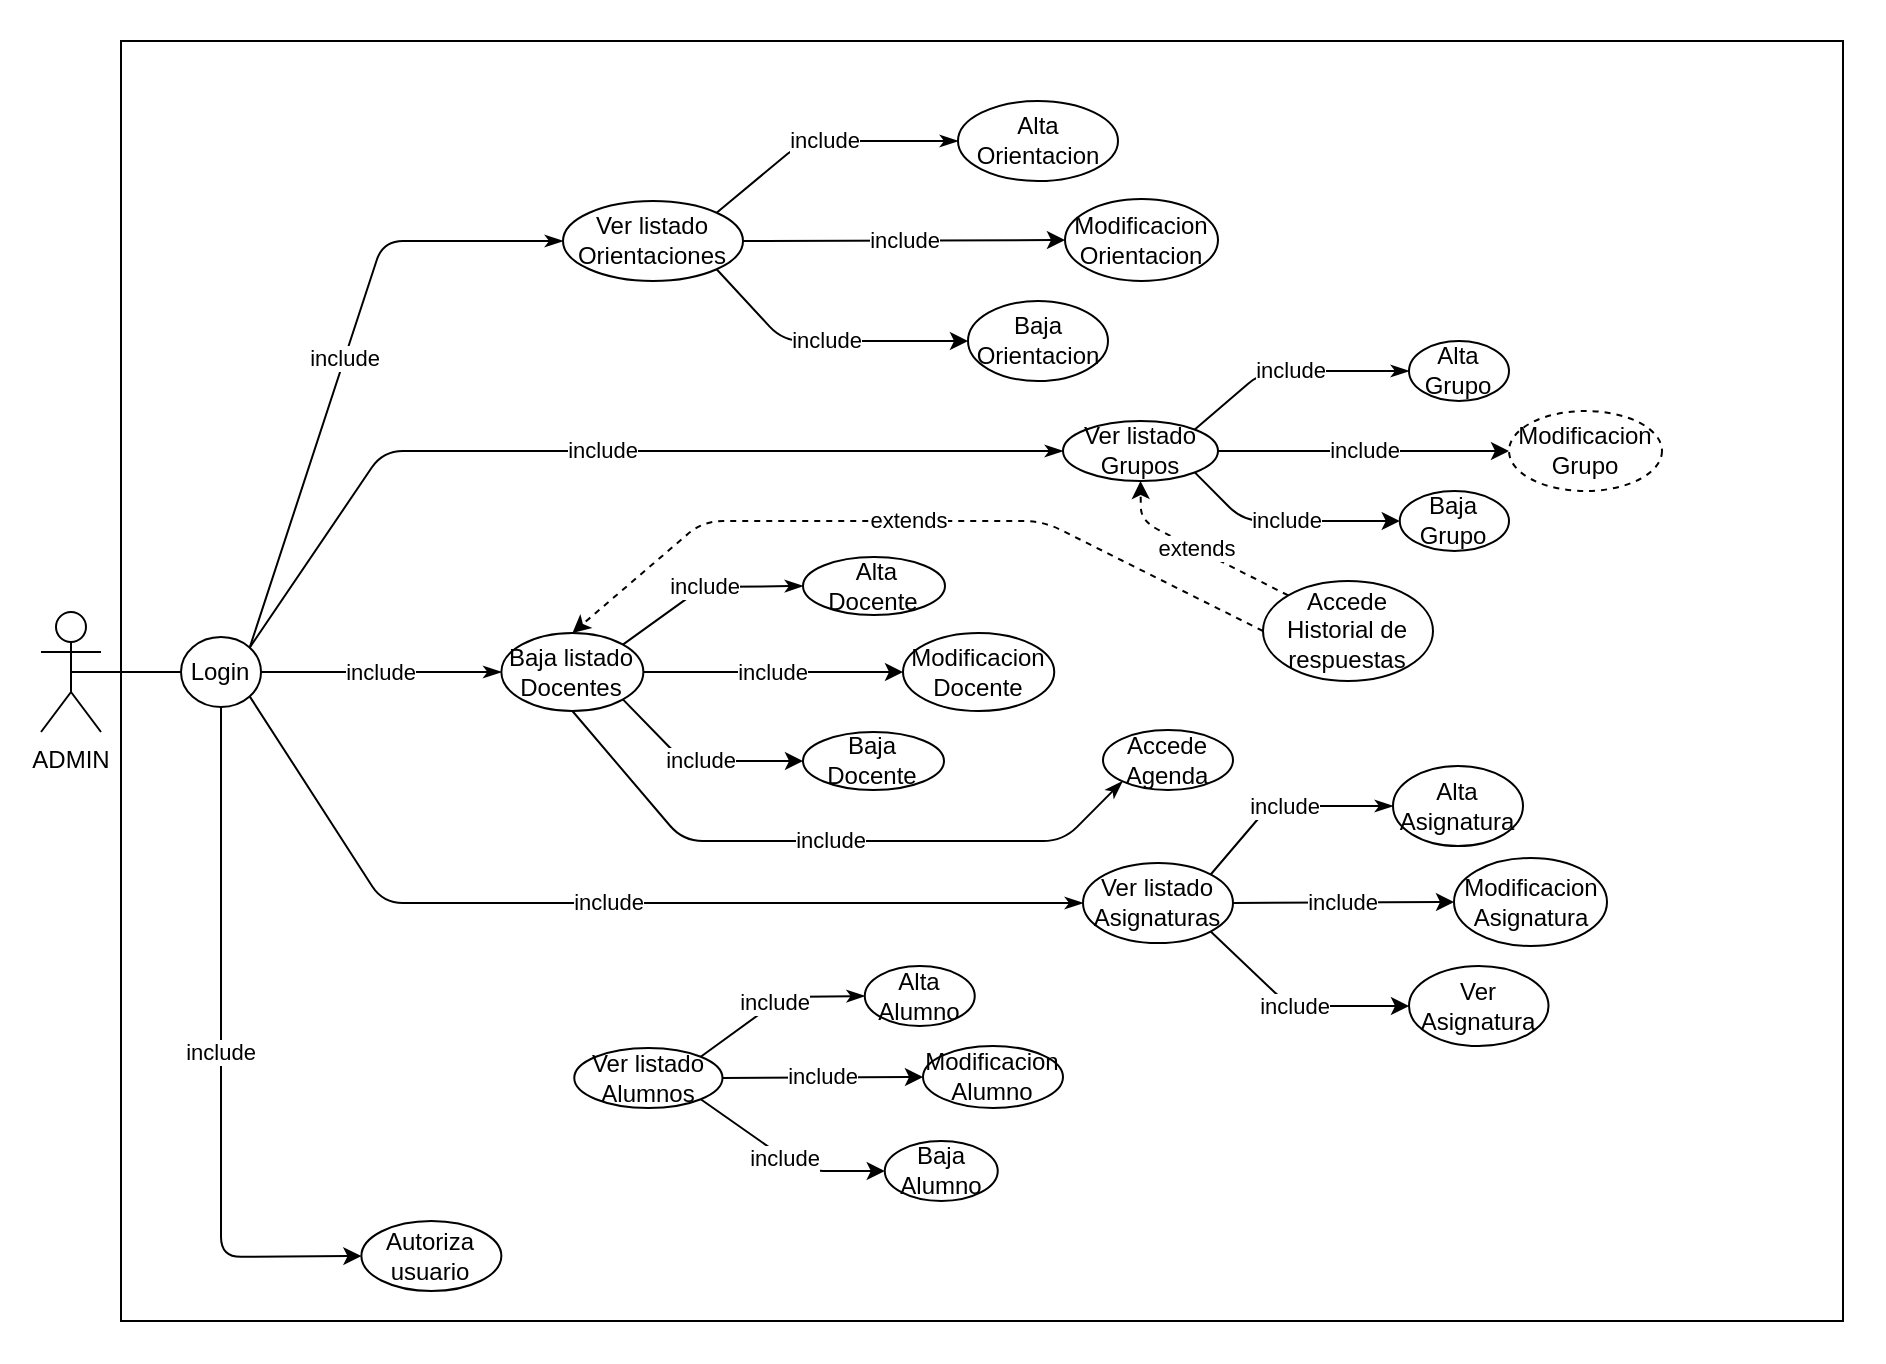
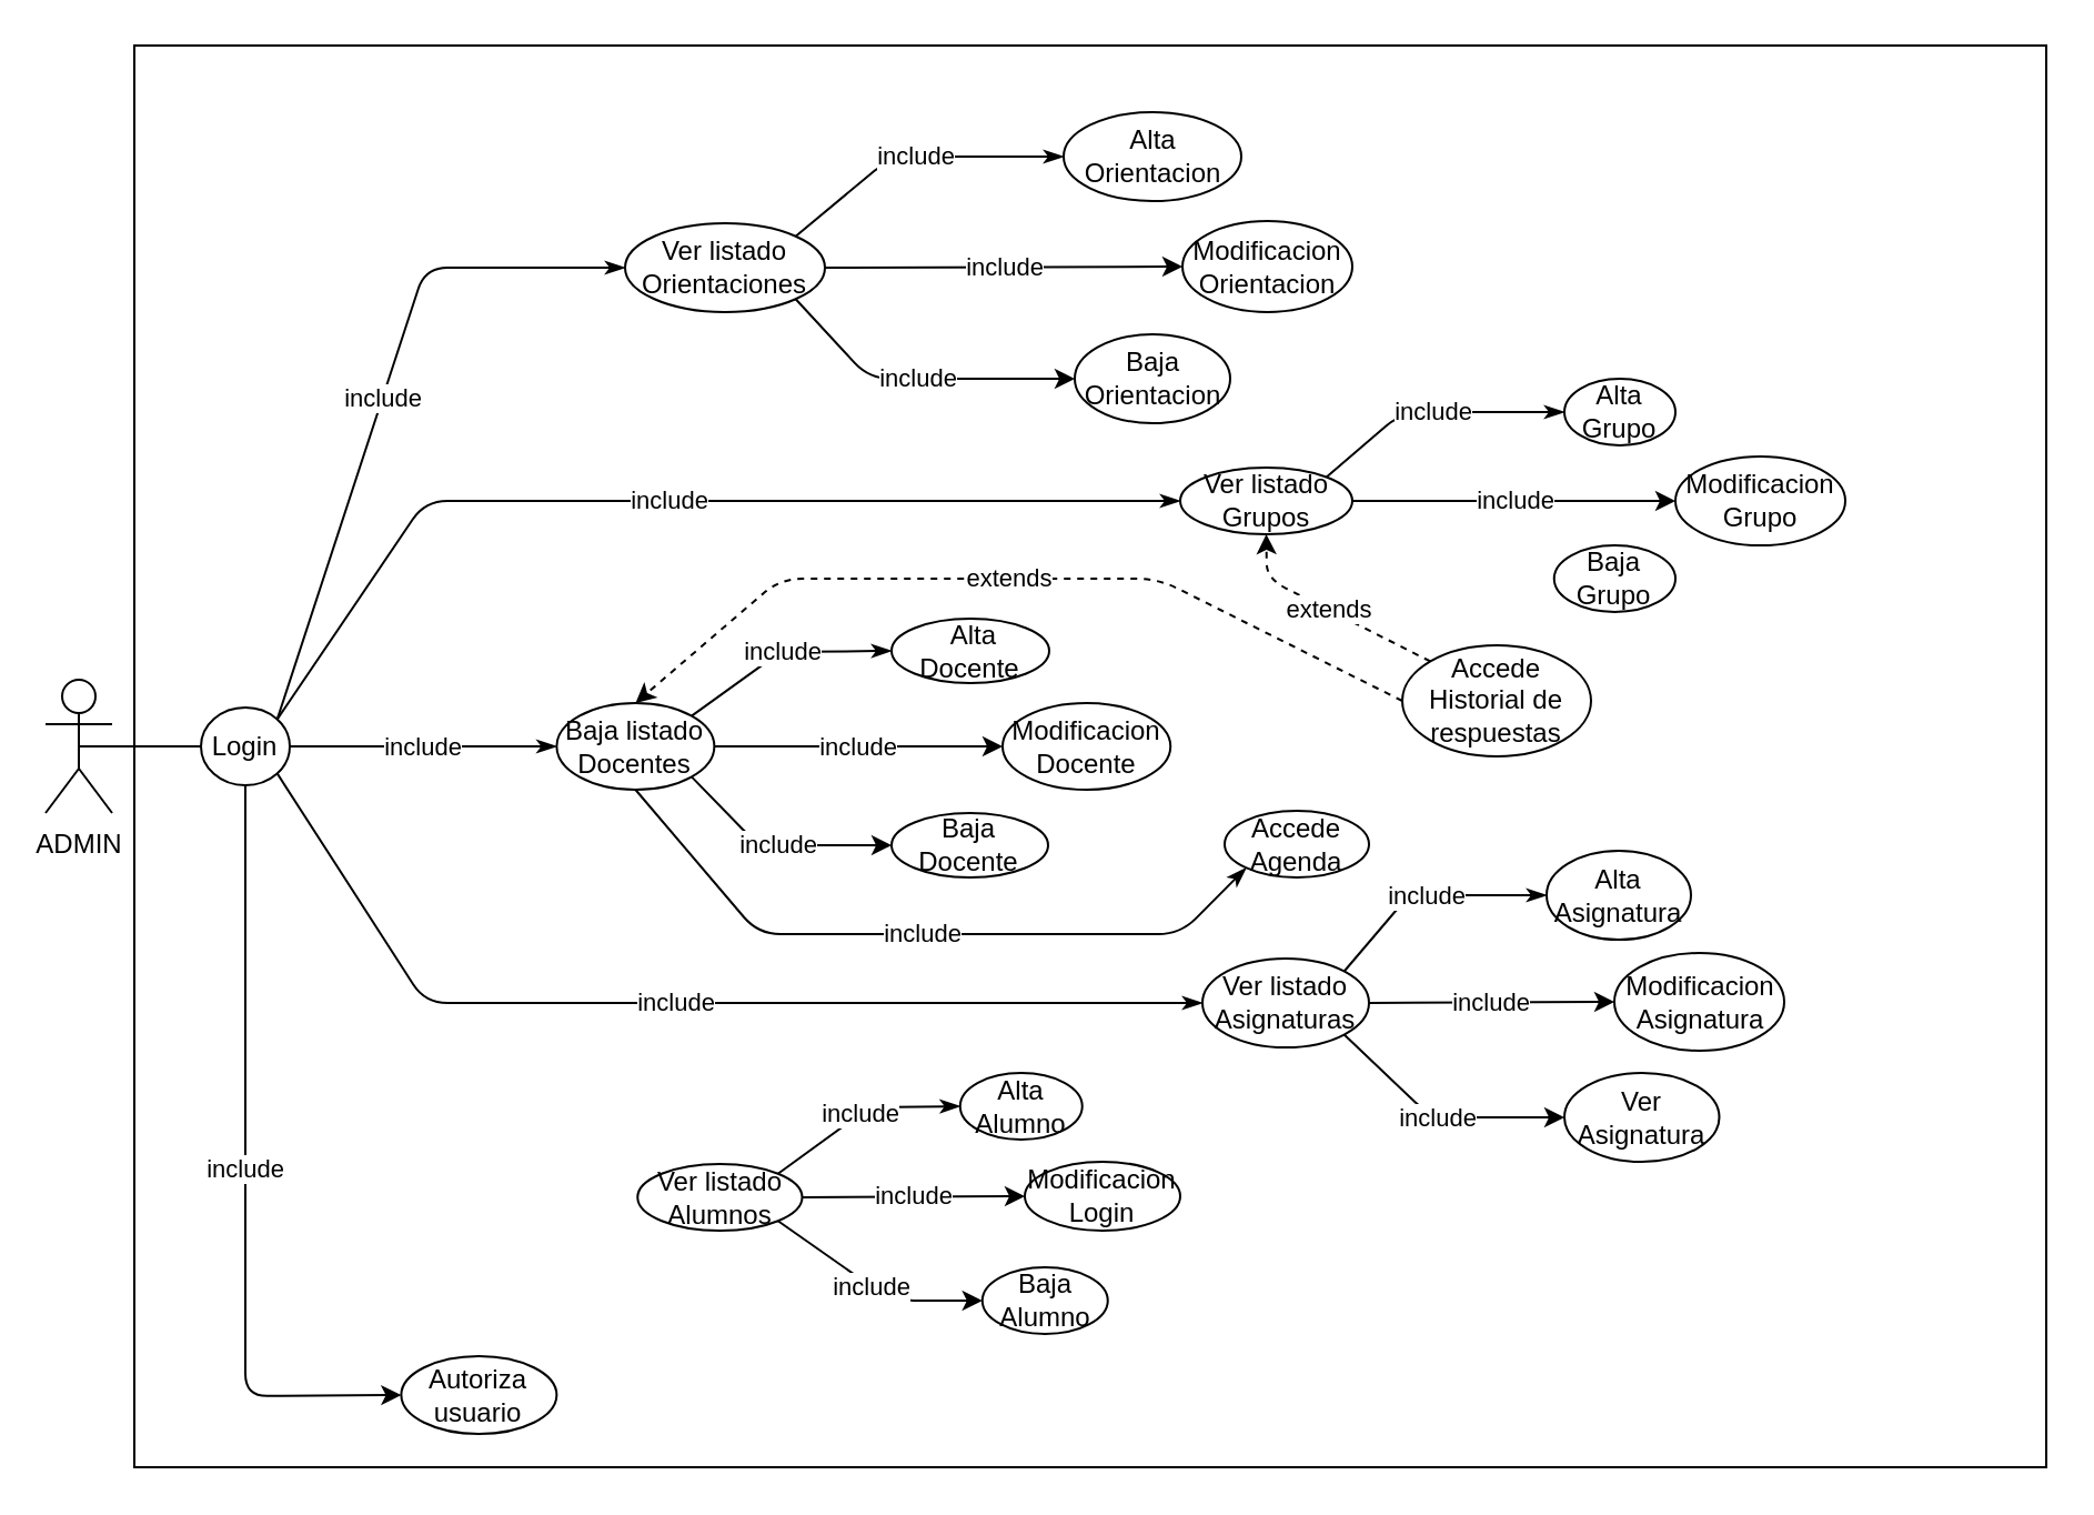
  <mxCell id="0" />
  <mxCell id="1" parent="0" />
  <mxCell id="2" value="ADMIN" style="shape=umlActor;verticalLabelPosition=bottom;verticalAlign=top;html=1;outlineConnect=0;" parent="1" vertex="1"><mxGeometry x="20" y="305.5" width="30" height="60" as="geometry" /></mxCell>
  <mxCell id="3" value="" style="rounded=0;whiteSpace=wrap;html=1;" parent="1" vertex="1"><mxGeometry x="60" y="20" width="861" height="640" as="geometry" /></mxCell>
  <mxCell id="4" value="" style="endArrow=none;html=1;exitX=0.5;exitY=0.5;exitDx=0;exitDy=0;exitPerimeter=0;" parent="1" source="2" target="5" edge="1"><mxGeometry width="50" height="50" relative="1" as="geometry"><mxPoint x="380" y="435.5" as="sourcePoint" /><mxPoint x="90" y="455.5" as="targetPoint" /></mxGeometry></mxCell>
  <mxCell id="5" value="Login" style="ellipse;whiteSpace=wrap;html=1;" parent="1" vertex="1"><mxGeometry x="90" y="318" width="40" height="35" as="geometry" /></mxCell>
  <mxCell id="6" value="include" style="endArrow=classicThin;html=1;exitX=1;exitY=0;exitDx=0;exitDy=0;entryX=0;entryY=0.5;entryDx=0;entryDy=0;endFill=1;" parent="1" source="37" target="14" edge="1"><mxGeometry width="50" height="50" relative="1" as="geometry"><mxPoint x="686.44" y="358" as="sourcePoint" /><mxPoint x="986.44" y="492" as="targetPoint" /><Array as="points"><mxPoint x="391" y="498" /></Array></mxGeometry></mxCell>
  <mxCell id="7" value="include" style="endArrow=classicThin;html=1;exitX=1;exitY=0;exitDx=0;exitDy=0;entryX=0;entryY=0.5;entryDx=0;entryDy=0;endFill=1;" parent="1" source="43" target="38" edge="1"><mxGeometry width="50" height="50" relative="1" as="geometry"><mxPoint x="654" y="330.5" as="sourcePoint" /><mxPoint x="726.5" y="333" as="targetPoint" /><Array as="points"><mxPoint x="634" y="402.5" /></Array></mxGeometry></mxCell>
  <mxCell id="8" value="include" style="endArrow=classicThin;html=1;exitX=1;exitY=0;exitDx=0;exitDy=0;entryX=0;entryY=0.5;entryDx=0;entryDy=0;endFill=1;" parent="1" source="44" target="13" edge="1"><mxGeometry width="50" height="50" relative="1" as="geometry"><mxPoint x="660.996" y="238.306" as="sourcePoint" /><mxPoint x="966.65" y="384.5" as="targetPoint" /><Array as="points"><mxPoint x="351" y="293" /></Array></mxGeometry></mxCell>
  <mxCell id="9" value="include" style="endArrow=classicThin;html=1;exitX=1;exitY=0;exitDx=0;exitDy=0;entryX=0;entryY=0.5;entryDx=0;entryDy=0;endFill=1;" parent="1" source="47" target="12" edge="1"><mxGeometry width="50" height="50" relative="1" as="geometry"><mxPoint x="761" y="227" as="sourcePoint" /><mxPoint x="1081" y="378.5" as="targetPoint" /><Array as="points"><mxPoint x="631" y="185" /></Array></mxGeometry></mxCell>
  <mxCell id="10" value="include" style="endArrow=classicThin;html=1;exitX=1;exitY=0;exitDx=0;exitDy=0;entryX=0;entryY=0.5;entryDx=0;entryDy=0;endFill=1;" parent="1" source="48" target="11" edge="1"><mxGeometry width="50" height="50" relative="1" as="geometry"><mxPoint x="844.846" y="325.306" as="sourcePoint" /><mxPoint x="1100.5" y="251.5" as="targetPoint" /><Array as="points"><mxPoint x="401" y="70" /></Array></mxGeometry></mxCell>
  <mxCell id="11" value="Alta Orientacion" style="ellipse;whiteSpace=wrap;html=1;" parent="1" vertex="1"><mxGeometry x="478.5" y="50" width="80" height="40" as="geometry" /></mxCell>
  <mxCell id="12" value="Alta Grupo" style="ellipse;whiteSpace=wrap;html=1;" parent="1" vertex="1"><mxGeometry x="704" y="170" width="50" height="30" as="geometry" /></mxCell>
  <mxCell id="13" value="&amp;nbsp;Alta Docente" style="ellipse;whiteSpace=wrap;html=1;" parent="1" vertex="1"><mxGeometry x="401" y="278" width="71" height="29" as="geometry" /></mxCell>
  <mxCell id="14" value="Alta Alumno" style="ellipse;whiteSpace=wrap;html=1;" parent="1" vertex="1"><mxGeometry x="431.88" y="482.5" width="55" height="30" as="geometry" /></mxCell>
- <mxCell id="15" value="Modificacion Alumno" style="ellipse;whiteSpace=wrap;html=1;" parent="1" vertex="1"><mxGeometry x="461" y="522.5" width="70" height="31" as="geometry" /></mxCell>
+ <mxCell id="15" value="Modificacion Login" style="ellipse;whiteSpace=wrap;html=1;" parent="1" vertex="1"><mxGeometry x="461" y="522.5" width="70" height="31" as="geometry" /></mxCell>
  <mxCell id="16" value="include" style="endArrow=classic;html=1;entryX=0;entryY=0.5;entryDx=0;entryDy=0;exitX=1;exitY=0.5;exitDx=0;exitDy=0;" parent="1" source="37" target="15" edge="1"><mxGeometry width="50" height="50" relative="1" as="geometry"><mxPoint x="681.004" y="369.994" as="sourcePoint" /><mxPoint x="986.44" y="363.5" as="targetPoint" /><Array as="points" /></mxGeometry></mxCell>
  <mxCell id="17" value="include" style="endArrow=classic;html=1;entryX=0;entryY=0.5;entryDx=0;entryDy=0;exitX=1;exitY=1;exitDx=0;exitDy=0;" parent="1" source="37" target="30" edge="1"><mxGeometry width="50" height="50" relative="1" as="geometry"><mxPoint x="681.004" y="369.994" as="sourcePoint" /><mxPoint x="930.44" y="558.5" as="targetPoint" /><Array as="points"><mxPoint x="401" y="585" /></Array></mxGeometry></mxCell>
  <mxCell id="18" value="Autoriza usuario" style="ellipse;whiteSpace=wrap;html=1;" parent="1" vertex="1"><mxGeometry x="180.19" y="610" width="70" height="35" as="geometry" /></mxCell>
  <mxCell id="19" value="include" style="endArrow=classic;html=1;exitX=0.5;exitY=1;exitDx=0;exitDy=0;entryX=0;entryY=0.5;entryDx=0;entryDy=0;" parent="1" source="5" target="18" edge="1"><mxGeometry width="50" height="50" relative="1" as="geometry"><mxPoint x="380" y="465.5" as="sourcePoint" /><mxPoint x="430" y="415.5" as="targetPoint" /><Array as="points"><mxPoint x="110" y="628" /></Array></mxGeometry></mxCell>
  <mxCell id="20" value="include" style="endArrow=classic;html=1;entryX=0;entryY=0.5;entryDx=0;entryDy=0;exitX=1;exitY=0.5;exitDx=0;exitDy=0;" parent="1" source="43" target="39" edge="1"><mxGeometry width="50" height="50" relative="1" as="geometry"><mxPoint x="791.5" y="333" as="sourcePoint" /><mxPoint x="857.5" y="330.5" as="targetPoint" /><Array as="points" /></mxGeometry></mxCell>
  <mxCell id="21" value="include" style="endArrow=classic;html=1;entryX=0;entryY=0.5;entryDx=0;entryDy=0;exitX=1;exitY=1;exitDx=0;exitDy=0;" parent="1" source="44" target="31" edge="1"><mxGeometry width="50" height="50" relative="1" as="geometry"><mxPoint x="666.65" y="250.5" as="sourcePoint" /><mxPoint x="920.15" y="201" as="targetPoint" /><Array as="points"><mxPoint x="341" y="380" /></Array></mxGeometry></mxCell>
  <mxCell id="22" value="Modificacion Docente" style="ellipse;whiteSpace=wrap;html=1;" parent="1" vertex="1"><mxGeometry x="451" y="316" width="75.62" height="39" as="geometry" /></mxCell>
  <mxCell id="23" value="include" style="endArrow=classic;html=1;entryX=0;entryY=0.5;entryDx=0;entryDy=0;exitX=1;exitY=0.5;exitDx=0;exitDy=0;" parent="1" source="44" target="22" edge="1"><mxGeometry width="50" height="50" relative="1" as="geometry"><mxPoint x="660.996" y="238.306" as="sourcePoint" /><mxPoint x="986.65" y="276" as="targetPoint" /><Array as="points" /></mxGeometry></mxCell>
- <mxCell id="24" value="include" style="endArrow=classic;html=1;entryX=0;entryY=0.5;entryDx=0;entryDy=0;exitX=1;exitY=1;exitDx=0;exitDy=0;" parent="1" source="47" target="32" edge="1"><mxGeometry width="50" height="50" relative="1" as="geometry"><mxPoint x="1242.5" y="70" as="sourcePoint" /><mxPoint x="1116" y="20" as="targetPoint" /><Array as="points"><mxPoint x="621" y="260" /></Array></mxGeometry></mxCell>
- <mxCell id="25" value="Modificacion Grupo" style="ellipse;whiteSpace=wrap;html=1;dashed=1;" parent="1" vertex="1"><mxGeometry x="754" y="205" width="76.5" height="40" as="geometry" /></mxCell>
+ <mxCell id="25" value="Modificacion Grupo" style="ellipse;whiteSpace=wrap;html=1;" parent="1" vertex="1"><mxGeometry x="754" y="205" width="76.5" height="40" as="geometry" /></mxCell>
  <mxCell id="26" value="include" style="endArrow=classic;html=1;entryX=0;entryY=0.5;entryDx=0;entryDy=0;exitX=1;exitY=0.5;exitDx=0;exitDy=0;" parent="1" source="47" target="25" edge="1"><mxGeometry width="50" height="50" relative="1" as="geometry"><mxPoint x="1202.5" y="-20" as="sourcePoint" /><mxPoint x="1192.5" y="220" as="targetPoint" /></mxGeometry></mxCell>
  <mxCell id="27" value="include" style="endArrow=classic;html=1;entryX=0;entryY=0.5;entryDx=0;entryDy=0;exitX=1;exitY=1;exitDx=0;exitDy=0;" parent="1" source="48" target="33" edge="1"><mxGeometry width="50" height="50" relative="1" as="geometry"><mxPoint x="1099.69" y="-27" as="sourcePoint" /><mxPoint x="1103.19" y="18" as="targetPoint" /><Array as="points"><mxPoint x="391" y="170" /></Array></mxGeometry></mxCell>
  <mxCell id="28" value="Modificacion Orientacion" style="ellipse;whiteSpace=wrap;html=1;" parent="1" vertex="1"><mxGeometry x="532" y="99" width="76.5" height="41" as="geometry" /></mxCell>
  <mxCell id="29" value="include" style="endArrow=classic;html=1;entryX=0;entryY=0.5;entryDx=0;entryDy=0;exitX=1;exitY=0.5;exitDx=0;exitDy=0;" parent="1" source="48" target="28" edge="1"><mxGeometry width="50" height="50" relative="1" as="geometry"><mxPoint x="1059.69" y="-117" as="sourcePoint" /><mxPoint x="1049.69" y="123" as="targetPoint" /></mxGeometry></mxCell>
  <mxCell id="30" value="Baja Alumno" style="ellipse;whiteSpace=wrap;html=1;" parent="1" vertex="1"><mxGeometry x="441.88" y="570" width="56.5" height="30" as="geometry" /></mxCell>
  <mxCell id="31" value="Baja Docente" style="ellipse;whiteSpace=wrap;html=1;" parent="1" vertex="1"><mxGeometry x="401" y="365.5" width="70.49" height="29" as="geometry" /></mxCell>
  <mxCell id="32" value="Baja Grupo" style="ellipse;whiteSpace=wrap;html=1;" parent="1" vertex="1"><mxGeometry x="699.38" y="245" width="54.62" height="30" as="geometry" /></mxCell>
  <mxCell id="33" value="Baja Orientacion" style="ellipse;whiteSpace=wrap;html=1;" parent="1" vertex="1"><mxGeometry x="483.5" y="150" width="70" height="40" as="geometry" /></mxCell>
  <mxCell id="34" value="Accede Agenda" style="ellipse;whiteSpace=wrap;html=1;" parent="1" vertex="1"><mxGeometry x="551" y="364.5" width="65" height="30" as="geometry" /></mxCell>
  <mxCell id="35" value="Accede Historial de respuestas" style="ellipse;whiteSpace=wrap;html=1;" parent="1" vertex="1"><mxGeometry x="631" y="290" width="85" height="50" as="geometry" /></mxCell>
  <mxCell id="36" value="include" style="endArrow=classicThin;html=1;exitX=0.5;exitY=1;exitDx=0;exitDy=0;entryX=0;entryY=1;entryDx=0;entryDy=0;endFill=1;" parent="1" source="44" target="34" edge="1"><mxGeometry width="50" height="50" relative="1" as="geometry"><mxPoint x="490" y="171" as="sourcePoint" /><mxPoint x="760" y="231" as="targetPoint" /><Array as="points"><mxPoint x="341" y="420" /><mxPoint x="531" y="420" /></Array></mxGeometry></mxCell>
  <mxCell id="37" value="Ver listado Alumnos" style="ellipse;whiteSpace=wrap;html=1;" parent="1" vertex="1"><mxGeometry x="286.63" y="523.5" width="74.12" height="30" as="geometry" /></mxCell>
  <mxCell id="38" value="Alta Asignatura" style="ellipse;whiteSpace=wrap;html=1;" parent="1" vertex="1"><mxGeometry x="696" y="382.5" width="65" height="40" as="geometry" /></mxCell>
  <mxCell id="39" value="Modificacion Asignatura" style="ellipse;whiteSpace=wrap;html=1;" parent="1" vertex="1"><mxGeometry x="726.5" y="428.5" width="76.5" height="44" as="geometry" /></mxCell>
  <mxCell id="40" value="Ver Asignatura" style="ellipse;whiteSpace=wrap;html=1;" parent="1" vertex="1"><mxGeometry x="704" y="482.5" width="69.75" height="40" as="geometry" /></mxCell>
  <mxCell id="41" value="include" style="endArrow=classic;html=1;entryX=0;entryY=0.5;entryDx=0;entryDy=0;exitX=1;exitY=1;exitDx=0;exitDy=0;" parent="1" source="43" target="40" edge="1"><mxGeometry width="50" height="50" relative="1" as="geometry"><mxPoint x="1014" y="196" as="sourcePoint" /><mxPoint x="907.5" y="401" as="targetPoint" /><Array as="points"><mxPoint x="644" y="502.5" /></Array></mxGeometry></mxCell>
  <mxCell id="42" value="include" style="endArrow=classicThin;html=1;entryX=0;entryY=0.5;entryDx=0;entryDy=0;endFill=1;exitX=1;exitY=1;exitDx=0;exitDy=0;" parent="1" source="5" target="43" edge="1"><mxGeometry width="50" height="50" relative="1" as="geometry"><mxPoint x="141" y="330" as="sourcePoint" /><mxPoint x="572.56" y="470" as="targetPoint" /><Array as="points"><mxPoint x="191" y="451" /></Array></mxGeometry></mxCell>
  <mxCell id="43" value="Ver listado Asignaturas" style="ellipse;whiteSpace=wrap;html=1;" parent="1" vertex="1"><mxGeometry x="541" y="431" width="75" height="40" as="geometry" /></mxCell>
  <mxCell id="44" value="Baja listado Docentes" style="ellipse;whiteSpace=wrap;html=1;" parent="1" vertex="1"><mxGeometry x="250.19" y="316" width="71" height="39" as="geometry" /></mxCell>
  <mxCell id="45" value="include" style="endArrow=classicThin;html=1;exitX=1;exitY=0.5;exitDx=0;exitDy=0;entryX=0;entryY=0.5;entryDx=0;entryDy=0;endFill=1;" parent="1" source="5" target="44" edge="1"><mxGeometry width="50" height="50" relative="1" as="geometry"><mxPoint x="124.996" y="481.306" as="sourcePoint" /><mxPoint x="430.65" y="627.5" as="targetPoint" /><Array as="points" /></mxGeometry></mxCell>
  <mxCell id="46" value="include" style="endArrow=classicThin;html=1;exitX=1;exitY=0;exitDx=0;exitDy=0;entryX=0;entryY=0.5;entryDx=0;entryDy=0;endFill=1;" parent="1" source="5" target="47" edge="1"><mxGeometry width="50" height="50" relative="1" as="geometry"><mxPoint x="198.5" y="417" as="sourcePoint" /><mxPoint x="518.5" y="568.5" as="targetPoint" /><Array as="points"><mxPoint x="191" y="225" /></Array></mxGeometry></mxCell>
  <mxCell id="47" value="Ver listado Grupos" style="ellipse;whiteSpace=wrap;html=1;" parent="1" vertex="1"><mxGeometry x="531" y="210" width="77.5" height="30" as="geometry" /></mxCell>
  <mxCell id="48" value="Ver listado Orientaciones" style="ellipse;whiteSpace=wrap;html=1;" parent="1" vertex="1"><mxGeometry x="281" y="100" width="90" height="40" as="geometry" /></mxCell>
  <mxCell id="49" value="include" style="endArrow=classicThin;html=1;exitX=1;exitY=0;exitDx=0;exitDy=0;entryX=0;entryY=0.5;entryDx=0;entryDy=0;endFill=1;" parent="1" source="5" target="48" edge="1"><mxGeometry width="50" height="50" relative="1" as="geometry"><mxPoint x="456.226" y="372.306" as="sourcePoint" /><mxPoint x="711.88" y="298.5" as="targetPoint" /><Array as="points"><mxPoint x="191" y="120" /></Array></mxGeometry></mxCell>
  <mxCell id="50" value="extends" style="endArrow=classic;dashed=1;html=1;exitX=0;exitY=0.5;exitDx=0;exitDy=0;entryX=0.5;entryY=0;entryDx=0;entryDy=0;startArrow=none;startFill=0;endFill=1;" parent="1" source="35" target="44" edge="1"><mxGeometry width="50" height="50" relative="1" as="geometry"><mxPoint x="481" y="280" as="sourcePoint" /><mxPoint x="531" y="230" as="targetPoint" /><Array as="points"><mxPoint x="521" y="260" /><mxPoint x="351" y="260" /></Array></mxGeometry></mxCell>
  <mxCell id="51" value="extends" style="endArrow=classic;dashed=1;html=1;exitX=0;exitY=0;exitDx=0;exitDy=0;entryX=0.5;entryY=1;entryDx=0;entryDy=0;startArrow=none;startFill=0;endFill=1;" parent="1" source="35" target="47" edge="1"><mxGeometry width="50" height="50" relative="1" as="geometry"><mxPoint x="623.626" y="342.782" as="sourcePoint" /><mxPoint x="295.69" y="365" as="targetPoint" /><Array as="points"><mxPoint x="570" y="260" /></Array></mxGeometry></mxCell>
